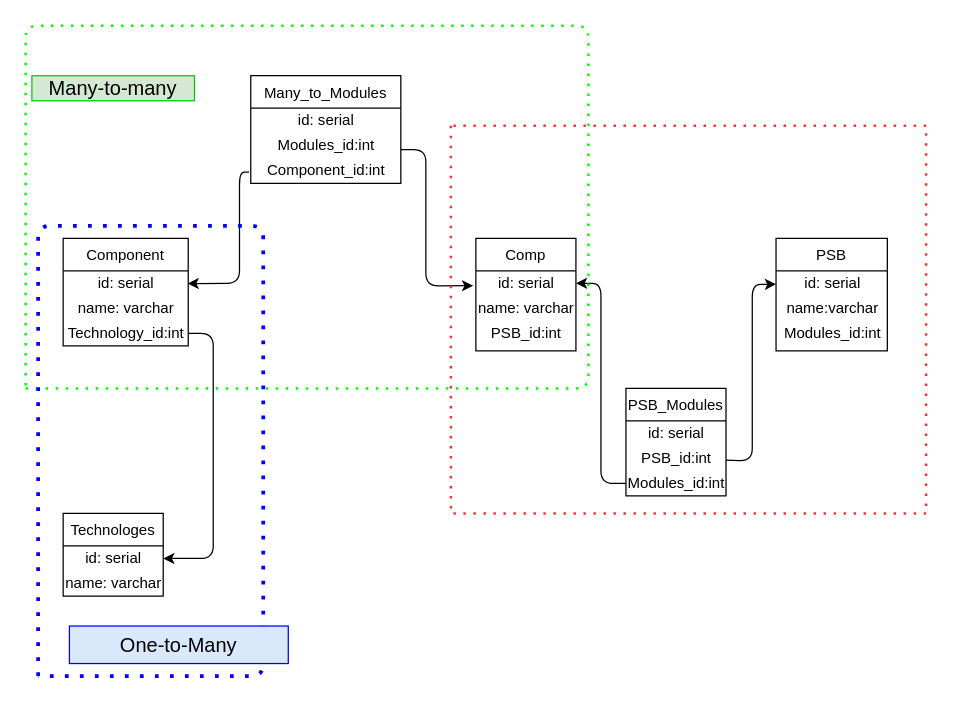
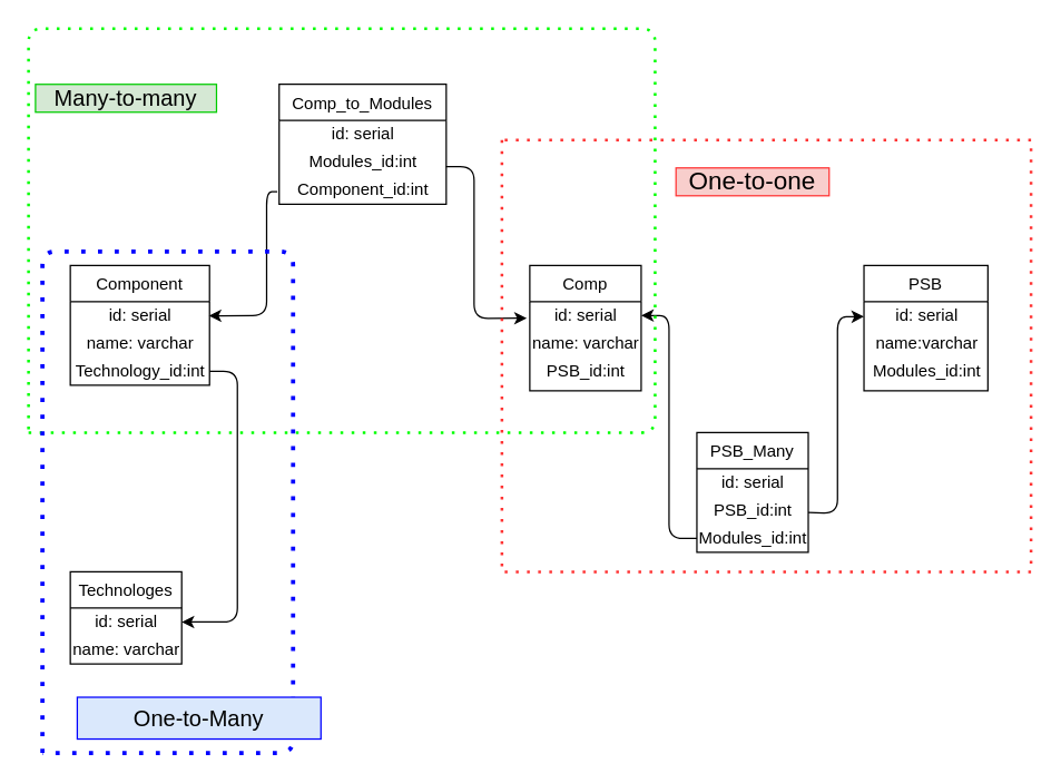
  <mxCell id="0" />
  <mxCell id="1" parent="0" />
  <mxCell id="2" value="Comp" style="swimlane;fontStyle=0;align=center;verticalAlign=top;childLayout=stackLayout;horizontal=1;startSize=26;horizontalStack=0;resizeParent=1;resizeLast=0;collapsible=1;marginBottom=0;rounded=0;shadow=0;strokeWidth=1;" parent="1" vertex="1"><mxGeometry x="380" y="190" width="80" height="90" as="geometry"><mxRectangle x="230" y="140" width="160" height="26" as="alternateBounds" /></mxGeometry></mxCell>
  <mxCell id="3" value="id: serial" style="text;html=1;align=center;verticalAlign=middle;resizable=0;points=[];autosize=1;strokeColor=none;fillColor=none;" vertex="1" parent="2"><mxGeometry y="26" width="80" height="20" as="geometry" /></mxCell>
  <mxCell id="4" value="name: varchar" style="text;html=1;align=center;verticalAlign=middle;resizable=0;points=[];autosize=1;strokeColor=none;fillColor=none;" vertex="1" parent="2"><mxGeometry y="46" width="80" height="20" as="geometry" /></mxCell>
  <mxCell id="5" value="PSB_id:int" style="text;html=1;align=center;verticalAlign=middle;resizable=0;points=[];autosize=1;strokeColor=none;fillColor=none;" vertex="1" parent="2"><mxGeometry y="66" width="80" height="20" as="geometry" /></mxCell>
  <mxCell id="6" value="Component" style="swimlane;fontStyle=0;align=center;verticalAlign=top;childLayout=stackLayout;horizontal=1;startSize=26;horizontalStack=0;resizeParent=1;resizeLast=0;collapsible=1;marginBottom=0;rounded=0;shadow=0;strokeWidth=1;" parent="1" vertex="1"><mxGeometry x="50" y="190" width="100" height="86" as="geometry"><mxRectangle x="130" y="380" width="160" height="26" as="alternateBounds" /></mxGeometry></mxCell>
  <mxCell id="7" value="id: serial" style="text;html=1;align=center;verticalAlign=middle;resizable=0;points=[];autosize=1;strokeColor=none;fillColor=none;" vertex="1" parent="6"><mxGeometry y="26" width="100" height="20" as="geometry" /></mxCell>
  <mxCell id="8" value="name: varchar" style="text;html=1;align=center;verticalAlign=middle;resizable=0;points=[];autosize=1;strokeColor=none;fillColor=none;" vertex="1" parent="6"><mxGeometry y="46" width="100" height="20" as="geometry" /></mxCell>
  <mxCell id="9" value="Technology_id:int" style="text;html=1;align=center;verticalAlign=middle;resizable=0;points=[];autosize=1;strokeColor=none;fillColor=none;" vertex="1" parent="6"><mxGeometry y="66" width="100" height="20" as="geometry" /></mxCell>
  <mxCell id="10" value="PSB" style="swimlane;fontStyle=0;align=center;verticalAlign=top;childLayout=stackLayout;horizontal=1;startSize=26;horizontalStack=0;resizeParent=1;resizeLast=0;collapsible=1;marginBottom=0;rounded=0;shadow=0;strokeWidth=1;" parent="1" vertex="1"><mxGeometry x="620" y="190" width="89" height="90" as="geometry"><mxRectangle x="550" y="140" width="160" height="26" as="alternateBounds" /></mxGeometry></mxCell>
  <mxCell id="11" value="id: serial" style="text;html=1;align=center;verticalAlign=middle;resizable=0;points=[];autosize=1;strokeColor=none;fillColor=none;" vertex="1" parent="10"><mxGeometry y="26" width="89" height="20" as="geometry" /></mxCell>
  <mxCell id="12" value="name:varchar" style="text;html=1;align=center;verticalAlign=middle;resizable=0;points=[];autosize=1;strokeColor=none;fillColor=none;" vertex="1" parent="10"><mxGeometry y="46" width="89" height="20" as="geometry" /></mxCell>
  <mxCell id="13" value="Modules_id:int" style="text;html=1;align=center;verticalAlign=middle;resizable=0;points=[];autosize=1;strokeColor=none;fillColor=none;" vertex="1" parent="10"><mxGeometry y="66" width="89" height="20" as="geometry" /></mxCell>
  <mxCell id="14" value="Technologes" style="swimlane;fontStyle=0;align=center;verticalAlign=top;childLayout=stackLayout;horizontal=1;startSize=26;horizontalStack=0;resizeParent=1;resizeLast=0;collapsible=1;marginBottom=0;rounded=0;shadow=0;strokeWidth=1;" vertex="1" parent="1"><mxGeometry x="50" y="410" width="80" height="66" as="geometry"><mxRectangle x="130" y="380" width="160" height="26" as="alternateBounds" /></mxGeometry></mxCell>
  <mxCell id="15" value="id: serial" style="text;html=1;align=center;verticalAlign=middle;resizable=0;points=[];autosize=1;strokeColor=none;fillColor=none;" vertex="1" parent="14"><mxGeometry y="26" width="80" height="20" as="geometry" /></mxCell>
  <mxCell id="16" value="name: varchar" style="text;html=1;align=center;verticalAlign=middle;resizable=0;points=[];autosize=1;strokeColor=none;fillColor=none;" vertex="1" parent="14"><mxGeometry y="46" width="80" height="20" as="geometry" /></mxCell>
- <mxCell id="17" value="PSB_Modules" style="swimlane;fontStyle=0;align=center;verticalAlign=top;childLayout=stackLayout;horizontal=1;startSize=26;horizontalStack=0;resizeParent=1;resizeLast=0;collapsible=1;marginBottom=0;rounded=0;shadow=0;strokeWidth=1;" vertex="1" parent="1"><mxGeometry x="500" y="310" width="80" height="86" as="geometry"><mxRectangle x="550" y="140" width="160" height="26" as="alternateBounds" /></mxGeometry></mxCell>
+ <mxCell id="17" value="PSB_Many" style="swimlane;fontStyle=0;align=center;verticalAlign=top;childLayout=stackLayout;horizontal=1;startSize=26;horizontalStack=0;resizeParent=1;resizeLast=0;collapsible=1;marginBottom=0;rounded=0;shadow=0;strokeWidth=1;" vertex="1" parent="1"><mxGeometry x="500" y="310" width="80" height="86" as="geometry"><mxRectangle x="550" y="140" width="160" height="26" as="alternateBounds" /></mxGeometry></mxCell>
  <mxCell id="18" value="id: serial" style="text;html=1;align=center;verticalAlign=middle;resizable=0;points=[];autosize=1;strokeColor=none;fillColor=none;" vertex="1" parent="17"><mxGeometry y="26" width="80" height="20" as="geometry" /></mxCell>
  <mxCell id="19" value="PSB_id:int" style="text;html=1;align=center;verticalAlign=middle;resizable=0;points=[];autosize=1;strokeColor=none;fillColor=none;" vertex="1" parent="17"><mxGeometry y="46" width="80" height="20" as="geometry" /></mxCell>
  <mxCell id="20" value="Modules_id:int" style="text;html=1;align=center;verticalAlign=middle;resizable=0;points=[];autosize=1;strokeColor=none;fillColor=none;" vertex="1" parent="17"><mxGeometry y="66" width="80" height="20" as="geometry" /></mxCell>
- <mxCell id="21" value="Many_to_Modules" style="swimlane;fontStyle=0;align=center;verticalAlign=top;childLayout=stackLayout;horizontal=1;startSize=26;horizontalStack=0;resizeParent=1;resizeLast=0;collapsible=1;marginBottom=0;rounded=0;shadow=0;strokeWidth=1;" vertex="1" parent="1"><mxGeometry x="200" y="60" width="120" height="86" as="geometry"><mxRectangle x="550" y="140" width="160" height="26" as="alternateBounds" /></mxGeometry></mxCell>
+ <mxCell id="21" value="Comp_to_Modules" style="swimlane;fontStyle=0;align=center;verticalAlign=top;childLayout=stackLayout;horizontal=1;startSize=26;horizontalStack=0;resizeParent=1;resizeLast=0;collapsible=1;marginBottom=0;rounded=0;shadow=0;strokeWidth=1;" vertex="1" parent="1"><mxGeometry x="200" y="60" width="120" height="86" as="geometry"><mxRectangle x="550" y="140" width="160" height="26" as="alternateBounds" /></mxGeometry></mxCell>
  <mxCell id="22" value="id: serial" style="text;html=1;align=center;verticalAlign=middle;resizable=0;points=[];autosize=1;strokeColor=none;fillColor=none;" vertex="1" parent="21"><mxGeometry y="26" width="120" height="20" as="geometry" /></mxCell>
  <mxCell id="23" value="Modules_id:int" style="text;html=1;align=center;verticalAlign=middle;resizable=0;points=[];autosize=1;strokeColor=none;fillColor=none;" vertex="1" parent="21"><mxGeometry y="46" width="120" height="20" as="geometry" /></mxCell>
  <mxCell id="24" value="Component_id:int" style="text;html=1;align=center;verticalAlign=middle;resizable=0;points=[];autosize=1;strokeColor=none;fillColor=none;" vertex="1" parent="21"><mxGeometry y="66" width="120" height="20" as="geometry" /></mxCell>
  <mxCell id="25" value="" style="endArrow=classic;html=1;" edge="1" parent="1" source="20" target="3"><mxGeometry width="50" height="50" relative="1" as="geometry"><mxPoint x="410" y="380" as="sourcePoint" /><mxPoint x="460" y="330" as="targetPoint" /><Array as="points"><mxPoint x="480" y="386" /><mxPoint x="480" y="226" /></Array></mxGeometry></mxCell>
  <mxCell id="26" value="" style="endArrow=classic;html=1;" edge="1" parent="1" source="19" target="11"><mxGeometry width="50" height="50" relative="1" as="geometry"><mxPoint x="620" y="379.1" as="sourcePoint" /><mxPoint x="580" y="276.72" as="targetPoint" /><Array as="points"><mxPoint x="601" y="368" /><mxPoint x="601" y="227" /></Array></mxGeometry></mxCell>
  <mxCell id="27" value="" style="endArrow=classic;html=1;exitX=-0.011;exitY=0.55;exitDx=0;exitDy=0;exitPerimeter=0;entryX=0.995;entryY=0.508;entryDx=0;entryDy=0;entryPerimeter=0;" edge="1" parent="1" source="24" target="7"><mxGeometry width="50" height="50" relative="1" as="geometry"><mxPoint x="210" y="362.38" as="sourcePoint" /><mxPoint x="170" y="260" as="targetPoint" /><Array as="points"><mxPoint x="191" y="137" /><mxPoint x="191" y="226" /></Array></mxGeometry></mxCell>
  <mxCell id="28" value="" style="endArrow=classic;html=1;entryX=-0.027;entryY=0.592;entryDx=0;entryDy=0;entryPerimeter=0;exitX=0.999;exitY=0.653;exitDx=0;exitDy=0;exitPerimeter=0;" edge="1" parent="1" source="23" target="3"><mxGeometry width="50" height="50" relative="1" as="geometry"><mxPoint x="380" y="378.38" as="sourcePoint" /><mxPoint x="340" y="276" as="targetPoint" /><Array as="points"><mxPoint x="340" y="119" /><mxPoint x="340" y="228" /></Array></mxGeometry></mxCell>
  <mxCell id="29" value="" style="endArrow=classic;html=1;" edge="1" parent="1" source="9" target="15"><mxGeometry width="50" height="50" relative="1" as="geometry"><mxPoint x="230" y="202.38" as="sourcePoint" /><mxPoint x="190" y="100" as="targetPoint" /><Array as="points"><mxPoint x="170" y="266" /><mxPoint x="170" y="446" /></Array></mxGeometry></mxCell>
  <mxCell id="30" value="" style="endArrow=none;dashed=1;html=1;dashPattern=1 3;strokeWidth=2;fontColor=#FF3333;fillColor=#f8cecc;strokeColor=#FF3333;rounded=0;" edge="1" parent="1"><mxGeometry width="50" height="50" relative="1" as="geometry"><mxPoint x="360" y="100" as="sourcePoint" /><mxPoint x="360" y="100" as="targetPoint" /><Array as="points"><mxPoint x="360" y="410" /><mxPoint x="740" y="410" /><mxPoint x="740" y="100" /></Array></mxGeometry></mxCell>
+ <mxCell id="31" value="&lt;font style=&quot;font-size: 18px&quot;&gt;One-to-one&lt;/font&gt;" style="text;html=1;strokeColor=#FF3333;fillColor=#f8cecc;align=center;verticalAlign=middle;whiteSpace=wrap;rounded=0;" vertex="1" parent="1"><mxGeometry x="485" y="120" width="110" height="20" as="geometry" /></mxCell>
  <mxCell id="32" value="" style="endArrow=none;dashed=1;html=1;dashPattern=1 3;strokeWidth=2;fontColor=#FF3333;fillColor=#d5e8d4;strokeColor=#00FF00;" edge="1" parent="1"><mxGeometry width="50" height="50" relative="1" as="geometry"><mxPoint x="20" y="310" as="sourcePoint" /><mxPoint x="20" y="310" as="targetPoint" /><Array as="points"><mxPoint x="470" y="310" /><mxPoint x="470" y="20" /><mxPoint x="20" y="20" /></Array></mxGeometry></mxCell>
  <mxCell id="33" value="Many-to-many" style="text;html=1;strokeColor=#00CC00;fillColor=#d5e8d4;align=center;verticalAlign=middle;whiteSpace=wrap;rounded=0;fontSize=16;" vertex="1" parent="1"><mxGeometry x="25" y="60" width="130" height="20" as="geometry" /></mxCell>
  <mxCell id="34" value="" style="endArrow=none;dashed=1;html=1;dashPattern=1 3;strokeWidth=3;fontSize=16;fontColor=#FF3333;fillColor=#dae8fc;strokeColor=#0000FF;" edge="1" parent="1"><mxGeometry width="50" height="50" relative="1" as="geometry"><mxPoint x="30" y="540" as="sourcePoint" /><mxPoint x="30" y="540" as="targetPoint" /><Array as="points"><mxPoint x="30" y="180" /><mxPoint x="210" y="180" /><mxPoint x="210" y="540" /></Array></mxGeometry></mxCell>
  <mxCell id="35" value="One-to-Many" style="text;html=1;strokeColor=#0000FF;fillColor=#dae8fc;align=center;verticalAlign=middle;whiteSpace=wrap;rounded=0;fontSize=16;" vertex="1" parent="1"><mxGeometry x="55" y="500" width="175" height="30" as="geometry" /></mxCell>
